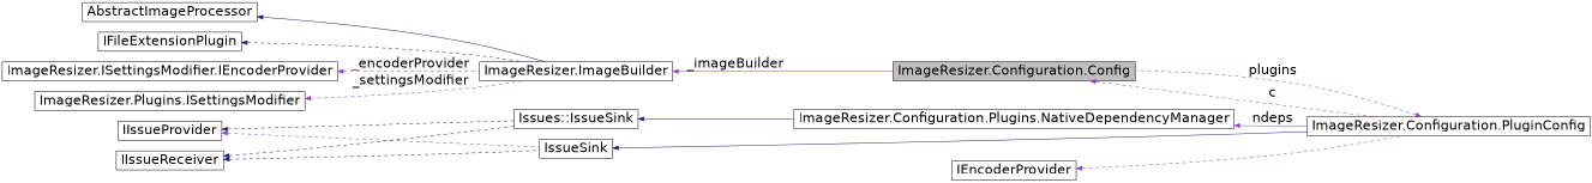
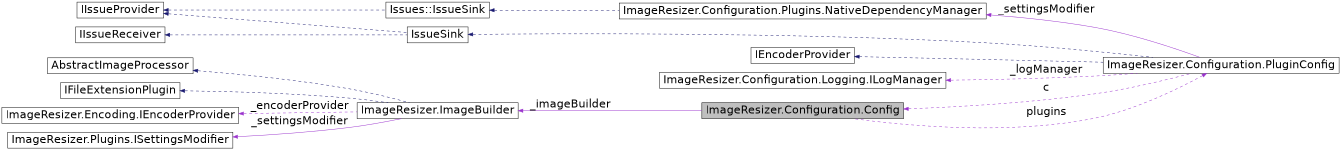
  digraph {
    rankdir=LR
    node [color=black fillcolor=white fontname=Helvetica fontsize=24 shape=record style=filled]
    edge [color=midnightblue dir=back fontname=Helvetica fontsize=24 labelfontname=Helvetica labelfontsize=24 style=dashed]
    n1 [fillcolor=grey75 fontcolor=black height=0.2 label="ImageResizer.Configuration.Config" width=0.4]
    n2 [height=0.2 label="ImageResizer.Configuration.PluginConfig" width=0.4]
    n3 [height=0.2 label="ImageResizer.ImageBuilder" width=0.4]
    n4 [height=0.2 label=AbstractImageProcessor width=0.4]
    n5 [height=0.2 label=IFileExtensionPlugin width=0.4]
-   n6 [height=0.2 label="ImageResizer.ISettingsModifier.IEncoderProvider" width=0.4]
+   n6 [height=0.2 label="ImageResizer.Encoding.IEncoderProvider" width=0.4]
    n7 [height=0.2 label="ImageResizer.Plugins.ISettingsModifier" width=0.4]
    n8 [height=0.2 label=IssueSink width=0.4]
    n9 [height=0.2 label=IIssueProvider width=0.4]
    n10 [height=0.2 label="Issues::IssueSink" width=0.4]
    n11 [height=0.2 label="ImageResizer.Configuration.Plugins.NativeDependencyManager" width=0.4]
    n12 [height=0.2 label=IIssueReceiver width=0.4]
    n13 [height=0.2 label=IEncoderProvider width=0.4]
+   n14 [height=0.2 label="ImageResizer.Configuration.Logging.ILogManager" width=0.4]
    n1 -> n2 [color=darkorchid3 label=" c"]
    n2 -> n1 [color=darkorchid3 label=" plugins"]
    n3 -> n1 [color=darkorchid3 label=" _imageBuilder" style=solid]
-   n4 -> n3 [style=solid]
+   n4 -> n3
    n5 -> n3
    n6 -> n3 [color=darkorchid3 label=" _encoderProvider"]
-   n7 -> n3 [color=darkorchid3 label=" _settingsModifier"]
-   n8 -> n2 [style=solid]
-   n9 -> n8 [color=darkorchid3]
+   n7 -> n3 [color=darkorchid3 label=" _settingsModifier" style=solid]
+   n8 -> n2
+   n9 -> n8
    n9 -> n10
-   n10 -> n11 [style=solid]
-   n11 -> n2 [color=darkorchid3 label=" ndeps" style=solid]
+   n10 -> n11
+   n11 -> n2 [color=darkorchid3 label=" _settingsModifier" style=solid]
    n12 -> n8
-   n12 -> n10
-   n13 -> n2 [color=darkorchid3]
+   n13 -> n2
+   n14 -> n2 [color=darkorchid3 label=" _logManager"]
  }
